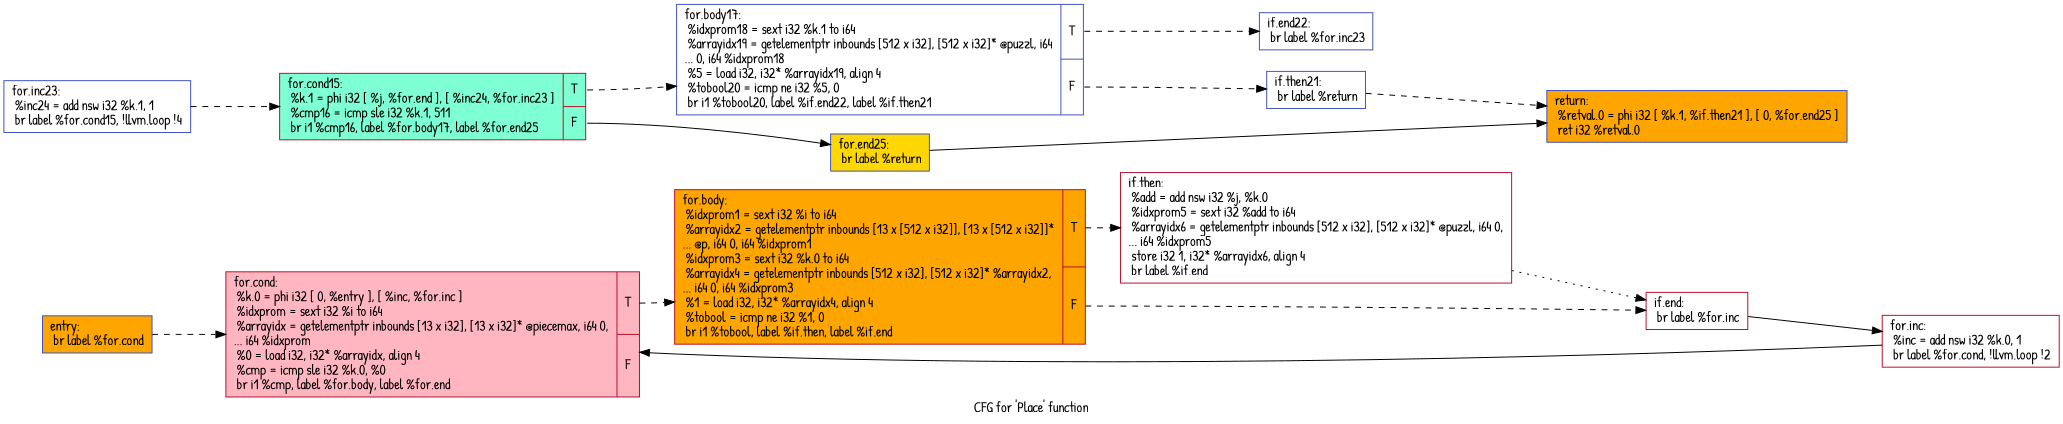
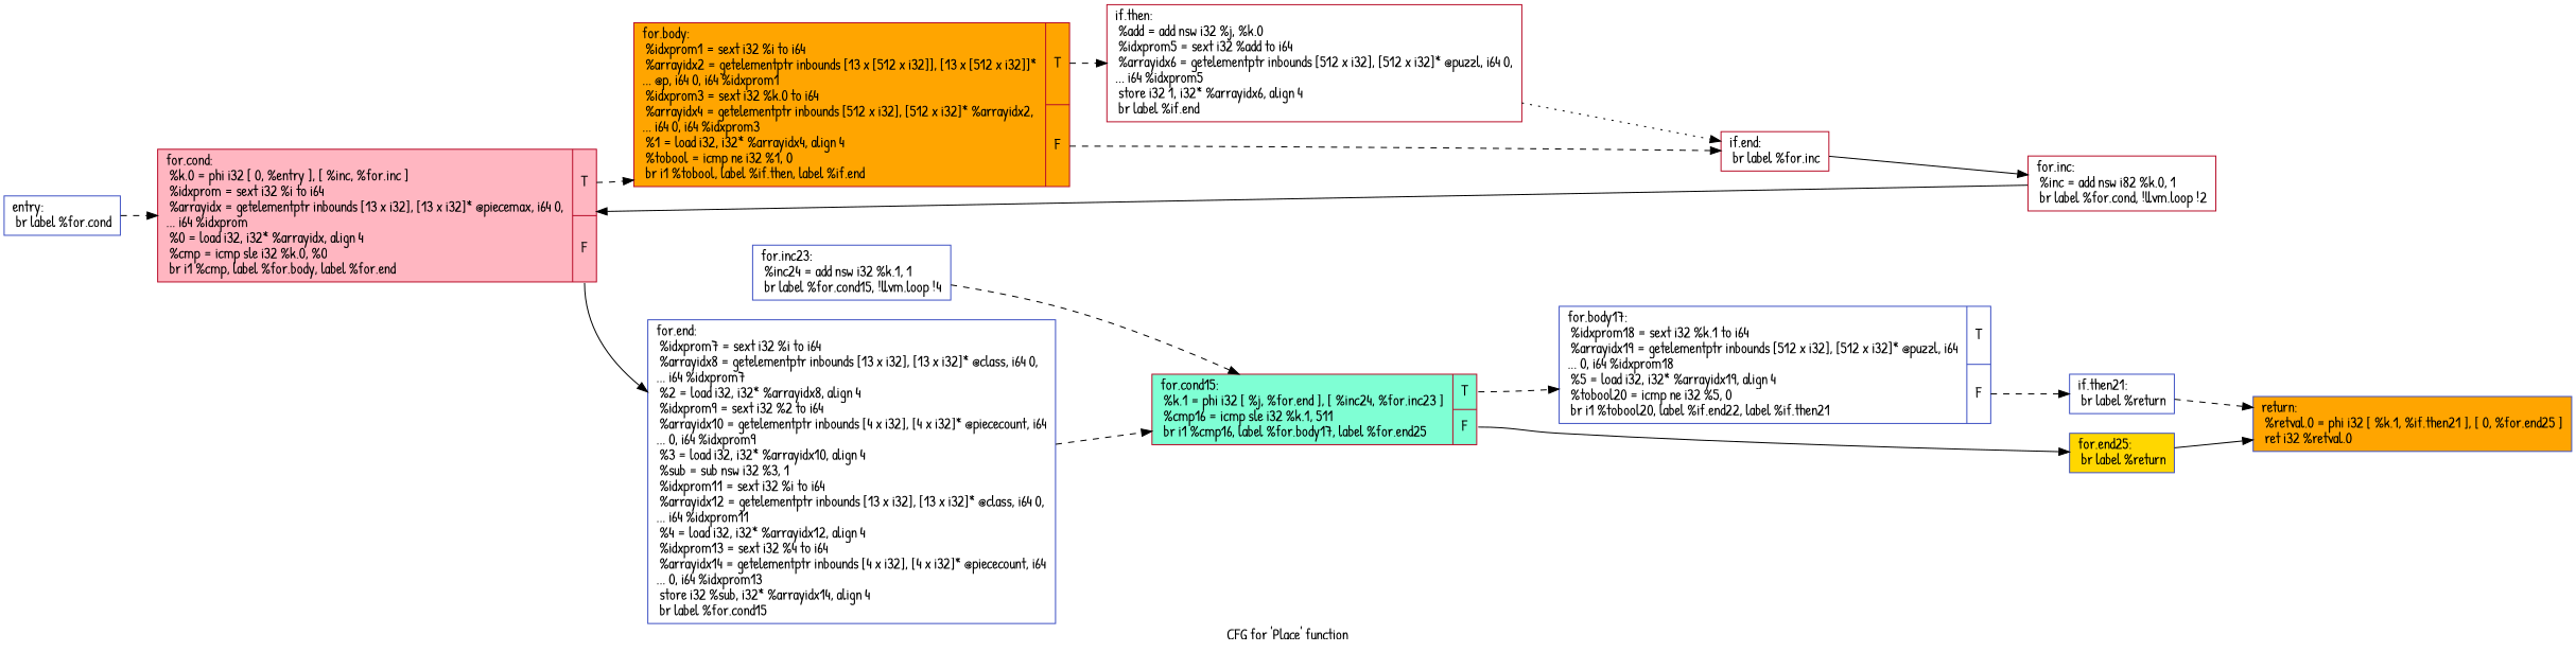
  digraph {
    fontname="Patrick Hand"
    label="CFG for 'Place' function"
    rankdir=LR
    node [color="#3d50c3ff" fillcolor=white fontname="Patrick Hand" shape=record style=filled]
    edge [fontname="Patrick Hand" style=dashed]
-   n1 [fillcolor=orange label="{entry:\l  br label %for.cond\l}"]
+   n1 [label="{entry:\l  br label %for.cond\l}"]
    n2 [color="#b70d28ff" fillcolor=lightpink label="{for.cond:                                         \l  %k.0 = phi i32 [ 0, %entry ], [ %inc, %for.inc ]\l  %idxprom = sext i32 %i to i64\l  %arrayidx = getelementptr inbounds [13 x i32], [13 x i32]* @piecemax, i64 0,\l... i64 %idxprom\l  %0 = load i32, i32* %arrayidx, align 4\l  %cmp = icmp sle i32 %k.0, %0\l  br i1 %cmp, label %for.body, label %for.end\l|{<s0>T|<s1>F}}"]
    n3 [color="#b70d28ff" fillcolor=orange label="{for.body:                                         \l  %idxprom1 = sext i32 %i to i64\l  %arrayidx2 = getelementptr inbounds [13 x [512 x i32]], [13 x [512 x i32]]*\l... @p, i64 0, i64 %idxprom1\l  %idxprom3 = sext i32 %k.0 to i64\l  %arrayidx4 = getelementptr inbounds [512 x i32], [512 x i32]* %arrayidx2,\l... i64 0, i64 %idxprom3\l  %1 = load i32, i32* %arrayidx4, align 4\l  %tobool = icmp ne i32 %1, 0\l  br i1 %tobool, label %if.then, label %if.end\l|{<s0>T|<s1>F}}"]
+   n4 [label="{for.end:                                          \l  %idxprom7 = sext i32 %i to i64\l  %arrayidx8 = getelementptr inbounds [13 x i32], [13 x i32]* @class, i64 0,\l... i64 %idxprom7\l  %2 = load i32, i32* %arrayidx8, align 4\l  %idxprom9 = sext i32 %2 to i64\l  %arrayidx10 = getelementptr inbounds [4 x i32], [4 x i32]* @piececount, i64\l... 0, i64 %idxprom9\l  %3 = load i32, i32* %arrayidx10, align 4\l  %sub = sub nsw i32 %3, 1\l  %idxprom11 = sext i32 %i to i64\l  %arrayidx12 = getelementptr inbounds [13 x i32], [13 x i32]* @class, i64 0,\l... i64 %idxprom11\l  %4 = load i32, i32* %arrayidx12, align 4\l  %idxprom13 = sext i32 %4 to i64\l  %arrayidx14 = getelementptr inbounds [4 x i32], [4 x i32]* @piececount, i64\l... 0, i64 %idxprom13\l  store i32 %sub, i32* %arrayidx14, align 4\l  br label %for.cond15\l}"]
    n5 [color="#b70d28ff" label="{if.then:                                          \l  %add = add nsw i32 %j, %k.0\l  %idxprom5 = sext i32 %add to i64\l  %arrayidx6 = getelementptr inbounds [512 x i32], [512 x i32]* @puzzl, i64 0,\l... i64 %idxprom5\l  store i32 1, i32* %arrayidx6, align 4\l  br label %if.end\l}"]
    n6 [color="#b70d28ff" label="{if.end:                                           \l  br label %for.inc\l}"]
    n7 [color="#b70d28ff" fillcolor=aquamarine label="{for.cond15:                                       \l  %k.1 = phi i32 [ %j, %for.end ], [ %inc24, %for.inc23 ]\l  %cmp16 = icmp sle i32 %k.1, 511\l  br i1 %cmp16, label %for.body17, label %for.end25\l|{<s0>T|<s1>F}}"]
-   n8 [color="#b70d28ff" label="{for.inc:                                          \l  %inc = add nsw i32 %k.0, 1\l  br label %for.cond, !llvm.loop !2\l}"]
+   n8 [color="#b70d28ff" label="{for.inc:                                          \l  %inc = add nsw i82 %k.0, 1\l  br label %for.cond, !llvm.loop !2\l}"]
    n9 [label="{for.body17:                                       \l  %idxprom18 = sext i32 %k.1 to i64\l  %arrayidx19 = getelementptr inbounds [512 x i32], [512 x i32]* @puzzl, i64\l... 0, i64 %idxprom18\l  %5 = load i32, i32* %arrayidx19, align 4\l  %tobool20 = icmp ne i32 %5, 0\l  br i1 %tobool20, label %if.end22, label %if.then21\l|{<s0>T|<s1>F}}"]
    n10 [fillcolor=gold label="{for.end25:                                        \l  br label %return\l}"]
-   n11 [label="{if.end22:                                         \l  br label %for.inc23\l}"]
    n12 [label="{if.then21:                                        \l  br label %return\l}"]
    n13 [fillcolor=orange label="{return:                                           \l  %retval.0 = phi i32 [ %k.1, %if.then21 ], [ 0, %for.end25 ]\l  ret i32 %retval.0\l}"]
    n14 [label="{for.inc23:                                        \l  %inc24 = add nsw i32 %k.1, 1\l  br label %for.cond15, !llvm.loop !4\l}"]
    n1 -> n2
    n2 -> n3 [tailport=s0]
+   n2 -> n4 [style=solid tailport=s1]
    n3 -> n5 [tailport=s0]
    n3 -> n6 [tailport=s1]
+   n4 -> n7
    n5 -> n6 [style=dotted]
    n6 -> n8 [style=solid]
    n7 -> n9 [tailport=s0]
    n7 -> n10 [style=solid tailport=s1]
    n8 -> n2 [style=solid]
-   n9 -> n11 [tailport=s0]
    n9 -> n12 [tailport=s1]
    n10 -> n13 [style=solid]
    n12 -> n13
    n14 -> n7
  }
